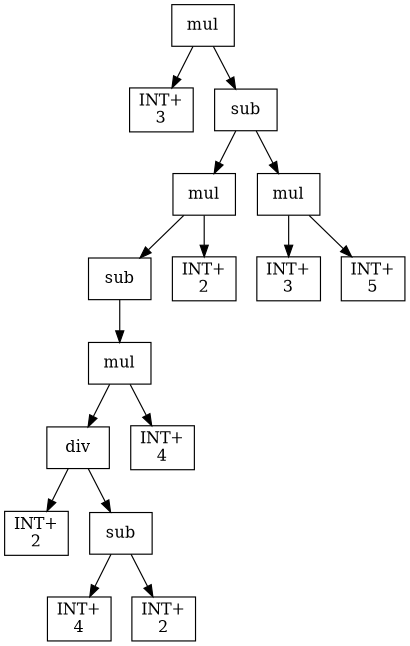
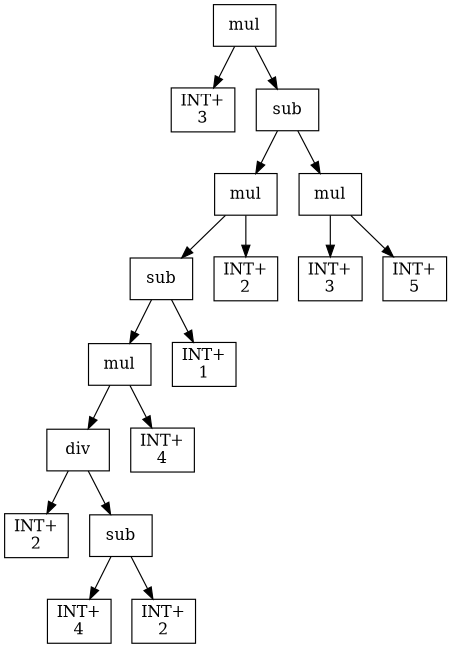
  digraph {
    node [shape=box]
    n1 [label=mul]
    n2 [label="INT+\n3"]
    n3 [label=sub]
    n4 [label=mul]
    n5 [label=mul]
    n6 [label=sub]
    n7 [label="INT+\n2"]
    n8 [label=mul]
+   n9 [label="INT+\n1"]
    n10 [label=div]
    n11 [label="INT+\n4"]
    n12 [label="INT+\n2"]
    n13 [label=sub]
    n14 [label="INT+\n4"]
    n15 [label="INT+\n2"]
    n16 [label="INT+\n3"]
    n17 [label="INT+\n5"]
    n1 -> n2
    n1 -> n3
    n3 -> n4
    n3 -> n5
    n4 -> n6
    n4 -> n7
    n5 -> n16
    n5 -> n17
    n6 -> n8
+   n6 -> n9
    n8 -> n10
    n8 -> n11
    n10 -> n12
    n10 -> n13
    n13 -> n14
    n13 -> n15
  }
